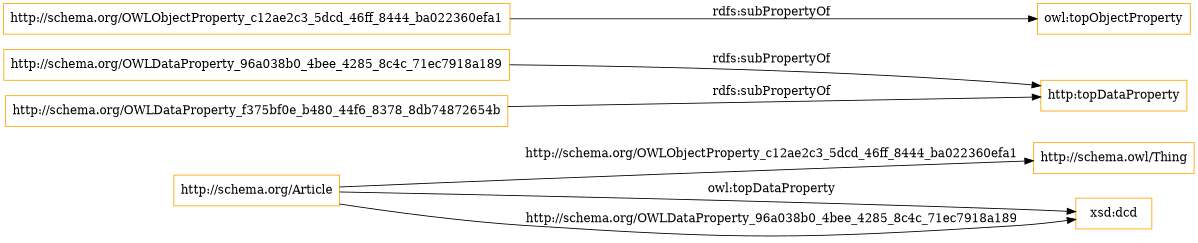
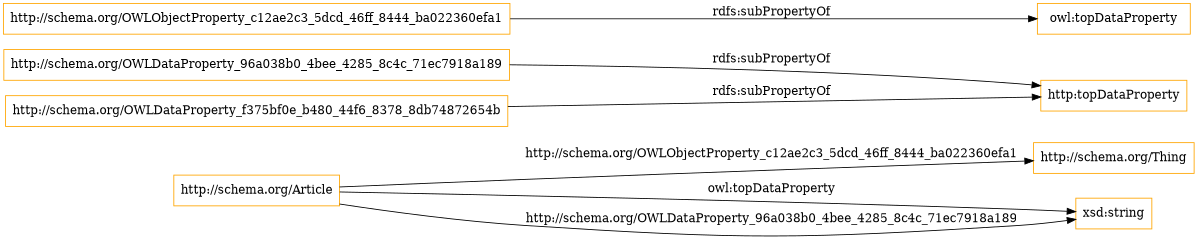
  digraph {
    rankdir=LR
    node [color=orange shape=rectangle]
    "http://schema.org/Article"
-   "http://schema.org/Thing" [label="http://schema.owl/Thing"]
-   "xsd:string" [label="xsd:dcd"]
+   "http://schema.org/Thing"
+   "xsd:string"
    n4 [label="http:topDataProperty"]
    "http://schema.org/OWLDataProperty_96a038b0_4bee_4285_8c4c_71ec7918a189"
    "http://schema.org/OWLObjectProperty_c12ae2c3_5dcd_46ff_8444_ba022360efa1"
-   "owl:topObjectProperty"
+   "owl:topObjectProperty" [label="owl:topDataProperty"]
    "http://schema.org/OWLDataProperty_f375bf0e_b480_44f6_8378_8db74872654b"
    "http://schema.org/Article" -> "http://schema.org/Thing" [label="http://schema.org/OWLObjectProperty_c12ae2c3_5dcd_46ff_8444_ba022360efa1"]
    "http://schema.org/Article" -> "xsd:string" [label="owl:topDataProperty"]
    "http://schema.org/Article" -> "xsd:string" [label="http://schema.org/OWLDataProperty_96a038b0_4bee_4285_8c4c_71ec7918a189"]
    "http://schema.org/OWLDataProperty_96a038b0_4bee_4285_8c4c_71ec7918a189" -> n4 [label="rdfs:subPropertyOf"]
    "http://schema.org/OWLObjectProperty_c12ae2c3_5dcd_46ff_8444_ba022360efa1" -> "owl:topObjectProperty" [label="rdfs:subPropertyOf"]
    "http://schema.org/OWLDataProperty_f375bf0e_b480_44f6_8378_8db74872654b" -> n4 [label="rdfs:subPropertyOf"]
  }
